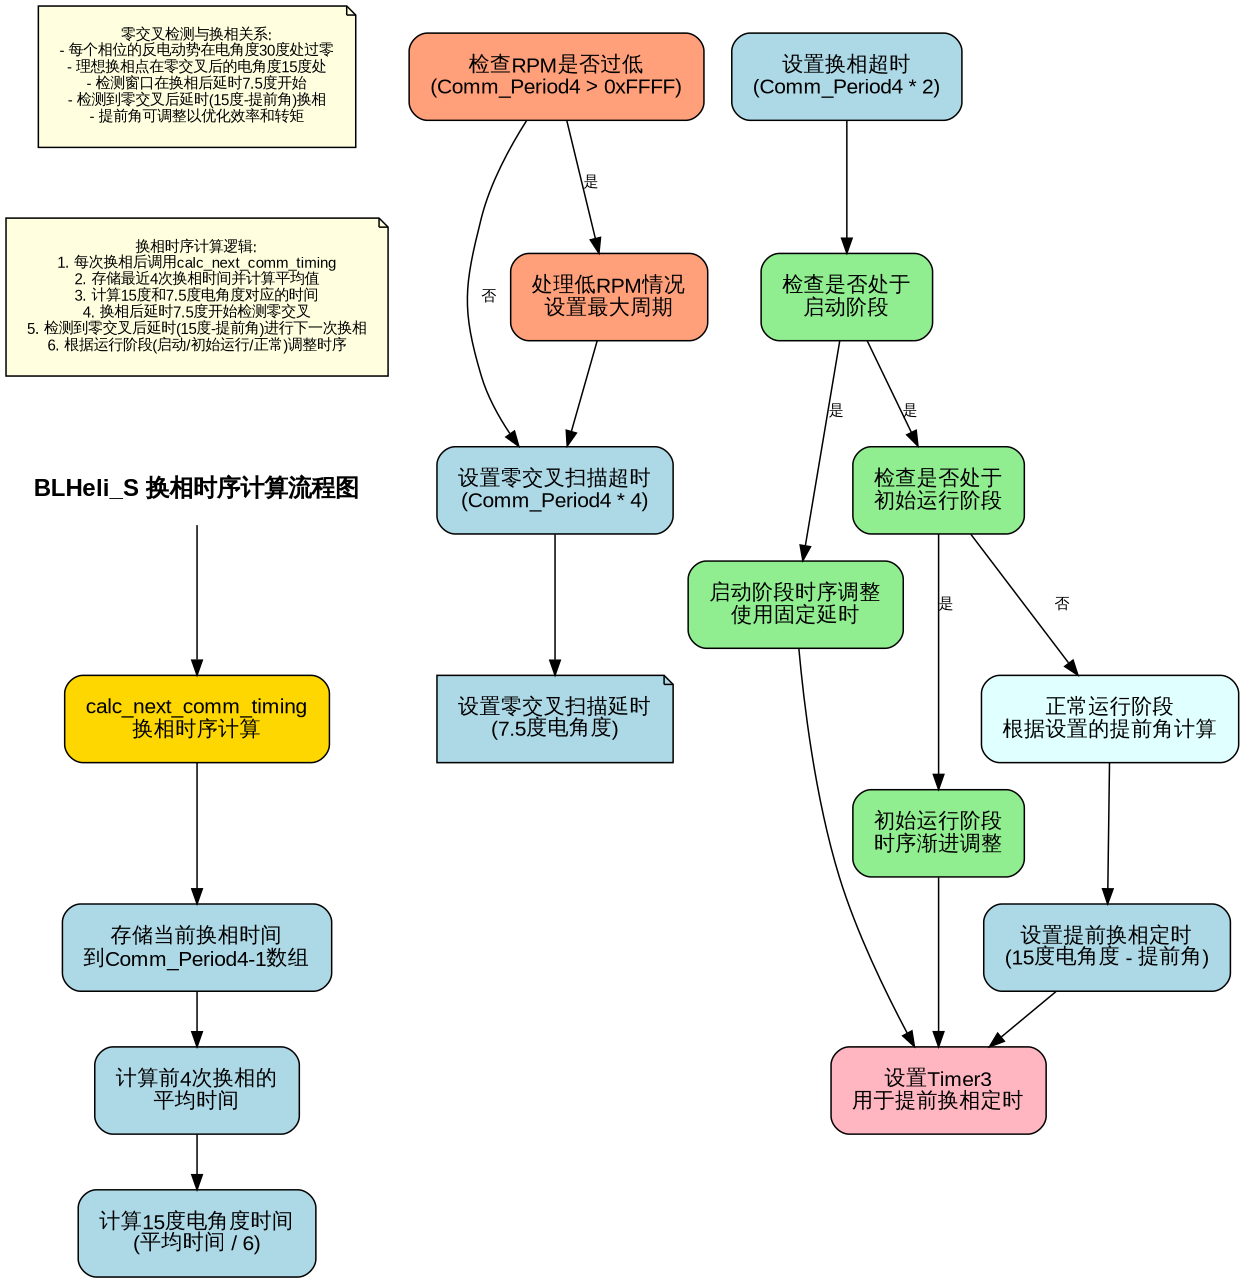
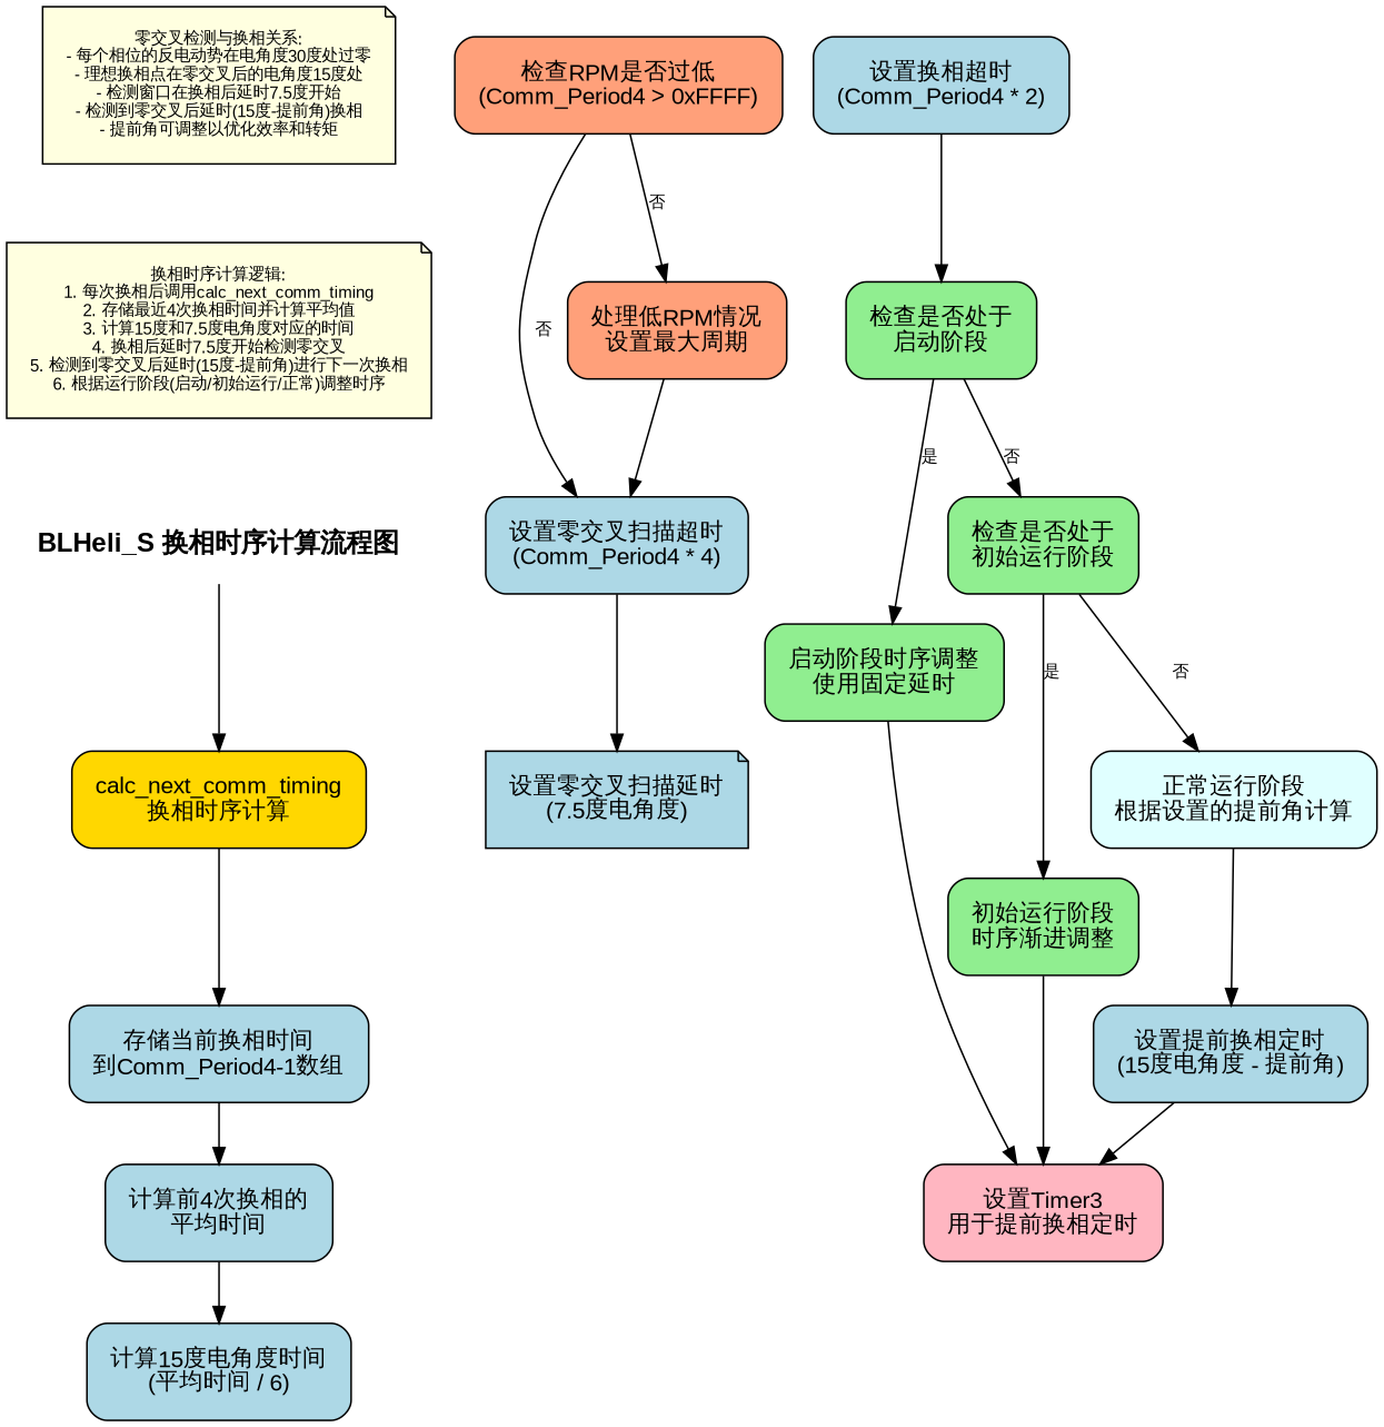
  digraph {
    rankdir=TB
    node [fillcolor=lightblue fontname=Arial margin=0.2 shape=box style="rounded,filled"]
    edge [fontname=Arial fontsize=10]
    n1 [fillcolor=none fontname="Arial Bold" fontsize=16 label="BLHeli_S 换相时序计算流程图" shape=none]
    n2 [fillcolor=gold label="calc_next_comm_timing\n换相时序计算"]
    n3 [label="存储当前换相时间\n到Comm_Period4-1数组"]
    n4 [label="计算前4次换相的\n平均时间"]
    n5 [label="计算15度电角度时间\n(平均时间 / 6)"]
    n6 [fillcolor=lightsalmon label="检查RPM是否过低\n(Comm_Period4 > 0xFFFF)"]
    n7 [label="设置零交叉扫描超时\n(Comm_Period4 * 4)"]
    n8 [fillcolor=lightsalmon label="处理低RPM情况\n设置最大周期"]
    n9 [label="设置零交叉扫描延时\n(7.5度电角度)" shape=note]
    n10 [label="设置换相超时\n(Comm_Period4 * 2)"]
    n11 [fillcolor=lightgreen label="检查是否处于\n启动阶段"]
    n12 [fillcolor=lightgreen label="启动阶段时序调整\n使用固定延时"]
    n13 [fillcolor=lightgreen label="检查是否处于\n初始运行阶段"]
    n14 [label="设置提前换相定时\n(15度电角度 - 提前角)"]
    n15 [fillcolor=lightpink label="设置Timer3\n用于提前换相定时"]
    n16 [fillcolor=lightgreen label="初始运行阶段\n时序渐进调整"]
    n17 [fillcolor=lightcyan label="正常运行阶段\n根据设置的提前角计算"]
    n18 [fillcolor=lightyellow fontsize=10 label="换相时序计算逻辑:\n1. 每次换相后调用calc_next_comm_timing\n2. 存储最近4次换相时间并计算平均值\n3. 计算15度和7.5度电角度对应的时间\n4. 换相后延时7.5度开始检测零交叉\n5. 检测到零交叉后延时(15度-提前角)进行下一次换相\n6. 根据运行阶段(启动/初始运行/正常)调整时序" shape=note]
    n19 [fillcolor=lightyellow fontsize=10 label="零交叉检测与换相关系:\n- 每个相位的反电动势在电角度30度处过零\n- 理想换相点在零交叉后的电角度15度处\n- 检测窗口在换相后延时7.5度开始\n- 检测到零交叉后延时(15度-提前角)换相\n- 提前角可调整以优化效率和转矩" shape=note]
    n1 -> n2
    n2 -> n3
    n3 -> n4
    n4 -> n5
    n6 -> n7 [label="否"]
-   n6 -> n8 [label="是"]
+   n6 -> n8 [label="否"]
    n7 -> n9
    n8 -> n7
    n10 -> n11
    n11 -> n12 [label="是"]
-   n11 -> n13 [label="是"]
+   n11 -> n13 [label="否"]
    n12 -> n15
    n13 -> n16 [label="是"]
    n13 -> n17 [label="否"]
    n14 -> n15
    n16 -> n15
    n17 -> n14
    n18 -> n1 [style=invis]
    n19 -> n18 [style=invis]
  }
